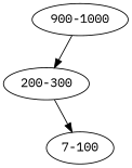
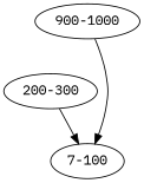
  strict digraph {
    fontname="IBM Plex Mono"
    node [fontname="IBM Plex Mono" ids="['G1.1']" strand_density="['0.000', '1.000', '0.000']"]
    edge [fontname="IBM Plex Mono" ids="['G1.1']"]
    "900-1000"
    "200-300"
    n3 [label="7-100"]
-   "900-1000" -> "200-300"
+   "900-1000" -> n3
    "200-300" -> n3
  }
